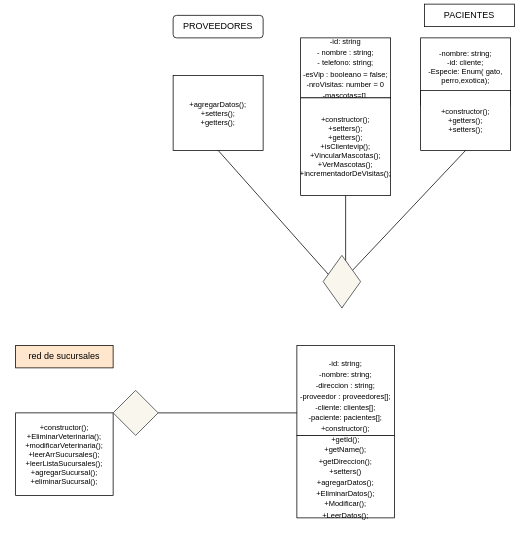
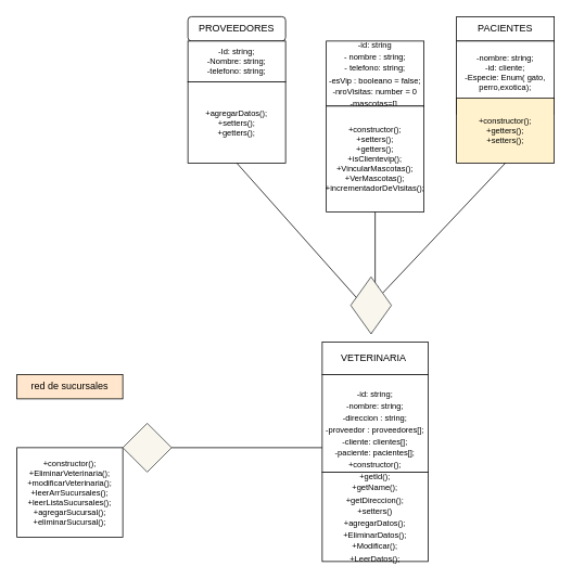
  <mxCell id="0" />
  <mxCell id="1" parent="0" />
  <mxCell id="2" value="red de sucursales" style="whiteSpace=wrap;html=1;fillColor=#ffe6cc;" parent="1" vertex="1"><mxGeometry x="20" y="460" width="130" height="30" as="geometry" /></mxCell>
  <mxCell id="3" value="PROVEEDORES" style="whiteSpace=wrap;html=1;rounded=1;" parent="1" vertex="1"><mxGeometry x="230" y="20" width="120" height="30" as="geometry" /></mxCell>
- <mxCell id="4" value="PACIENTES" style="whiteSpace=wrap;html=1;" parent="1" vertex="1"><mxGeometry x="565" y="5" width="120" height="30" as="geometry" /></mxCell>
+ <mxCell id="4" value="PACIENTES" style="whiteSpace=wrap;html=1;" parent="1" vertex="1"><mxGeometry x="560" y="20" width="120" height="30" as="geometry" /></mxCell>
+ <mxCell id="5" value="VETERINARIA&amp;nbsp;" style="whiteSpace=wrap;html=1;" parent="1" vertex="1"><mxGeometry x="395" y="420" width="130" height="40" as="geometry" /></mxCell>
  <mxCell id="6" value="&lt;font style=&quot;font-size: 10px;&quot;&gt;-id: string;&lt;br&gt;-nombre: string;&lt;br&gt;-direccion : string;&lt;br&gt;-proveedor : proveedores[];&lt;br&gt;-cliente: clientes[];&lt;br&gt;-paciente: pacientes[];&lt;br&gt;&lt;/font&gt;" style="whiteSpace=wrap;html=1;" parent="1" vertex="1"><mxGeometry x="395" y="460" width="130" height="120" as="geometry" /></mxCell>
  <mxCell id="7" value="&lt;font style=&quot;font-size: 10px;&quot;&gt;+constructor();&lt;br&gt;+getId();&lt;br&gt;+getName();&lt;br&gt;+getDireccion();&lt;br&gt;+setters()&lt;br&gt;+agregarDatos();&lt;br&gt;+EliminarDatos();&lt;br&gt;+Modificar();&lt;br&gt;+LeerDatos();&lt;br&gt;&lt;br&gt;&lt;/font&gt;" style="whiteSpace=wrap;html=1;" parent="1" vertex="1"><mxGeometry x="395" y="580" width="130" height="110" as="geometry" /></mxCell>
  <mxCell id="8" value="&lt;font style=&quot;font-size: 10px;&quot;&gt;-id: string&lt;br&gt;- nombre : string;&lt;br&gt;- telefono: string;&lt;br&gt;-esVip : booleano = false;&lt;br&gt;-nroVisitas: number = 0&lt;br&gt;-mascotas=[]&amp;nbsp;&lt;/font&gt;" style="whiteSpace=wrap;html=1;" parent="1" vertex="1"><mxGeometry x="400" y="50" width="120" height="80" as="geometry" /></mxCell>
  <mxCell id="9" style="edgeStyle=none;html=1;exitX=0.5;exitY=1;exitDx=0;exitDy=0;" edge="1" parent="1" source="10"><mxGeometry relative="1" as="geometry"><mxPoint x="460" y="360" as="targetPoint" /></mxGeometry></mxCell>
  <mxCell id="10" value="+constructor();&lt;br&gt;+setters();&lt;br&gt;+getters();&lt;br&gt;+isClientevip();&lt;br&gt;+VincularMascotas();&lt;br&gt;+VerMascotas();&lt;br&gt;+incrementadorDeVisitas();" style="whiteSpace=wrap;html=1;fontSize=10;" parent="1" vertex="1"><mxGeometry x="400" y="130" width="120" height="130" as="geometry" /></mxCell>
  <mxCell id="11" value="-nombre: string;&lt;br&gt;-id: cliente;&lt;br&gt;-Especie: Enum( gato, perro,exotica);&lt;br&gt;&lt;span style=&quot;white-space: pre;&quot;&gt;&#09;&lt;/span&gt;" style="whiteSpace=wrap;html=1;fontSize=10;" parent="1" vertex="1"><mxGeometry x="560" y="50" width="120" height="90" as="geometry" /></mxCell>
- <mxCell id="12" value="+constructor();&lt;br&gt;+getters();&lt;br&gt;+setters();" style="whiteSpace=wrap;html=1;fontSize=10;" parent="1" vertex="1"><mxGeometry x="560" y="120" width="120" height="80" as="geometry" /></mxCell>
+ <mxCell id="12" value="+constructor();&lt;br&gt;+getters();&lt;br&gt;+setters();" style="whiteSpace=wrap;html=1;fontSize=10;fillColor=#fff2cc;" parent="1" vertex="1"><mxGeometry x="560" y="120" width="120" height="80" as="geometry" /></mxCell>
+ <mxCell id="13" value="-Id: string;&lt;br&gt;-Nombre: string;&lt;br&gt;-telefono: string;&lt;br&gt;" style="whiteSpace=wrap;html=1;fontSize=10;" parent="1" vertex="1"><mxGeometry x="230" y="50" width="120" height="50" as="geometry" /></mxCell>
  <mxCell id="14" value="+agregarDatos();&lt;br&gt;+setters();&lt;br&gt;+getters();" style="whiteSpace=wrap;html=1;fontSize=10;" parent="1" vertex="1"><mxGeometry x="230" y="100" width="120" height="100" as="geometry" /></mxCell>
  <mxCell id="15" value="+constructor();&lt;br&gt;+EliminarVeterinaria();&lt;br&gt;+modificarVeterinaria();&lt;br&gt;+leerArrSucursales();&lt;br&gt;+leerListaSucursales();&lt;br&gt;+agregarSucursal();&lt;br&gt;+eliminarSucursal();" style="whiteSpace=wrap;html=1;fontSize=10;" parent="1" vertex="1"><mxGeometry x="20" y="550" width="130" height="110" as="geometry" /></mxCell>
  <mxCell id="16" value="" style="endArrow=none;html=1;exitX=0.5;exitY=1;exitDx=0;exitDy=0;" edge="1" parent="1" source="14"><mxGeometry width="50" height="50" relative="1" as="geometry"><mxPoint x="360" y="540" as="sourcePoint" /><mxPoint x="450" y="380" as="targetPoint" /></mxGeometry></mxCell>
  <mxCell id="17" value="" style="endArrow=none;html=1;entryX=0.5;entryY=1;entryDx=0;entryDy=0;startArrow=none;" edge="1" parent="1" source="19" target="12"><mxGeometry width="50" height="50" relative="1" as="geometry"><mxPoint x="470" y="370" as="sourcePoint" /><mxPoint x="410" y="490" as="targetPoint" /></mxGeometry></mxCell>
  <mxCell id="18" value="" style="endArrow=none;html=1;entryX=0.5;entryY=1;entryDx=0;entryDy=0;" edge="1" parent="1" target="19"><mxGeometry width="50" height="50" relative="1" as="geometry"><mxPoint x="470" y="370" as="sourcePoint" /><mxPoint x="620" y="200" as="targetPoint" /></mxGeometry></mxCell>
  <mxCell id="19" value="" style="rhombus;whiteSpace=wrap;html=1;fillColor=#f9f7ed;strokeColor=#36393d;" vertex="1" parent="1"><mxGeometry x="430" y="340" width="50" height="70" as="geometry" /></mxCell>
  <mxCell id="20" value="" style="endArrow=none;html=1;entryX=0;entryY=0.75;entryDx=0;entryDy=0;startArrow=none;" edge="1" parent="1" source="22" target="6"><mxGeometry width="50" height="50" relative="1" as="geometry"><mxPoint x="190" y="550" as="sourcePoint" /><mxPoint x="410" y="490" as="targetPoint" /></mxGeometry></mxCell>
  <mxCell id="21" value="" style="endArrow=none;html=1;entryX=0;entryY=0.75;entryDx=0;entryDy=0;" edge="1" parent="1" target="22"><mxGeometry width="50" height="50" relative="1" as="geometry"><mxPoint x="190" y="550" as="sourcePoint" /><mxPoint x="395" y="550" as="targetPoint" /></mxGeometry></mxCell>
  <mxCell id="22" value="" style="rhombus;whiteSpace=wrap;html=1;fillColor=#f9f7ed;strokeColor=#36393d;" vertex="1" parent="1"><mxGeometry x="150" y="520" width="60" height="60" as="geometry" /></mxCell>
